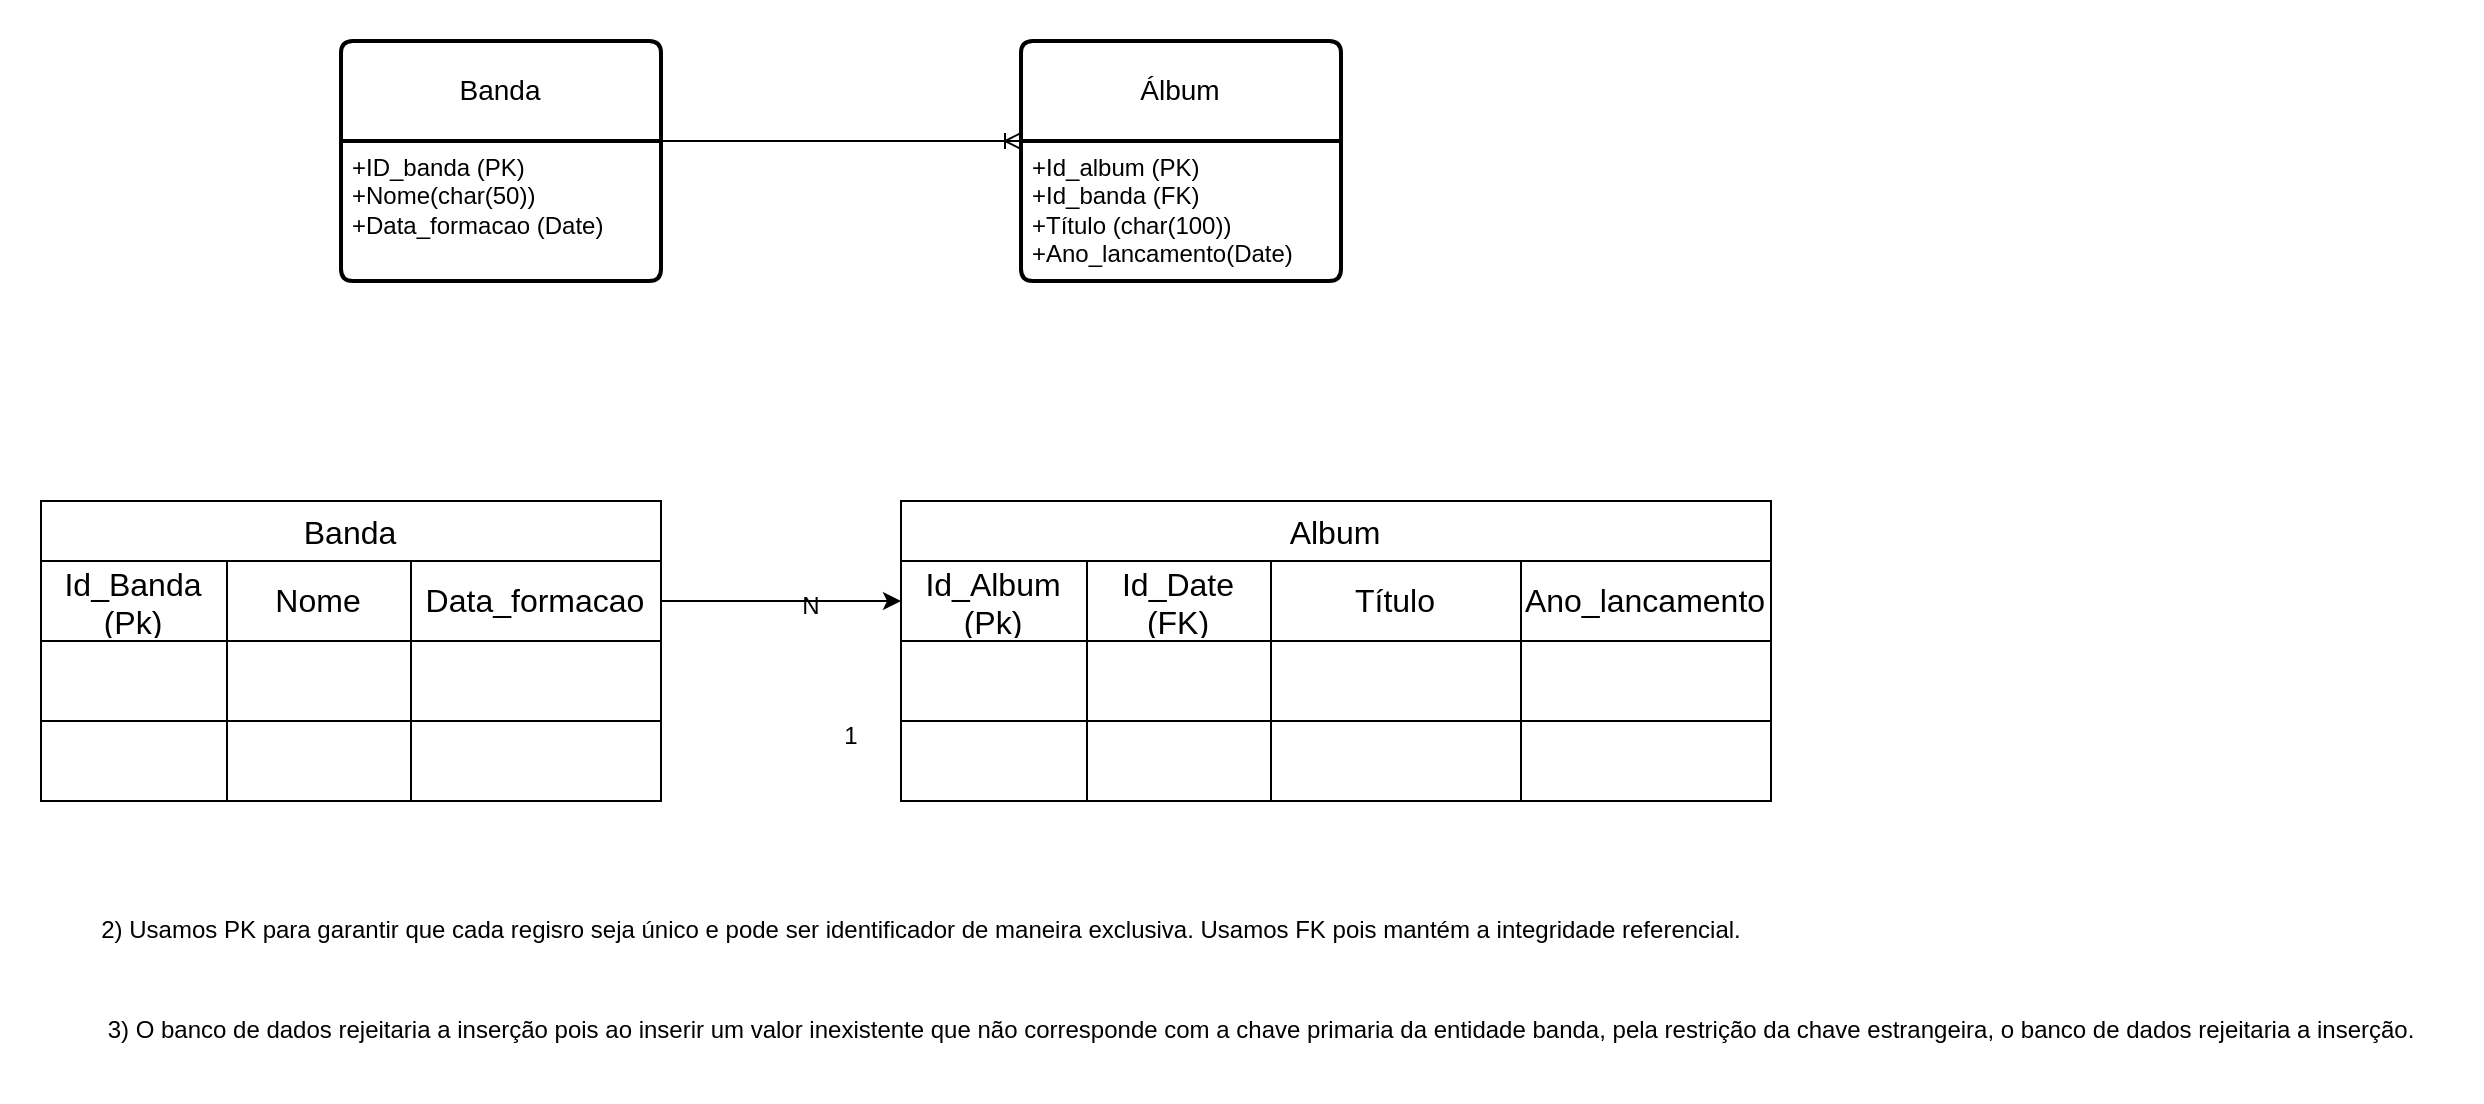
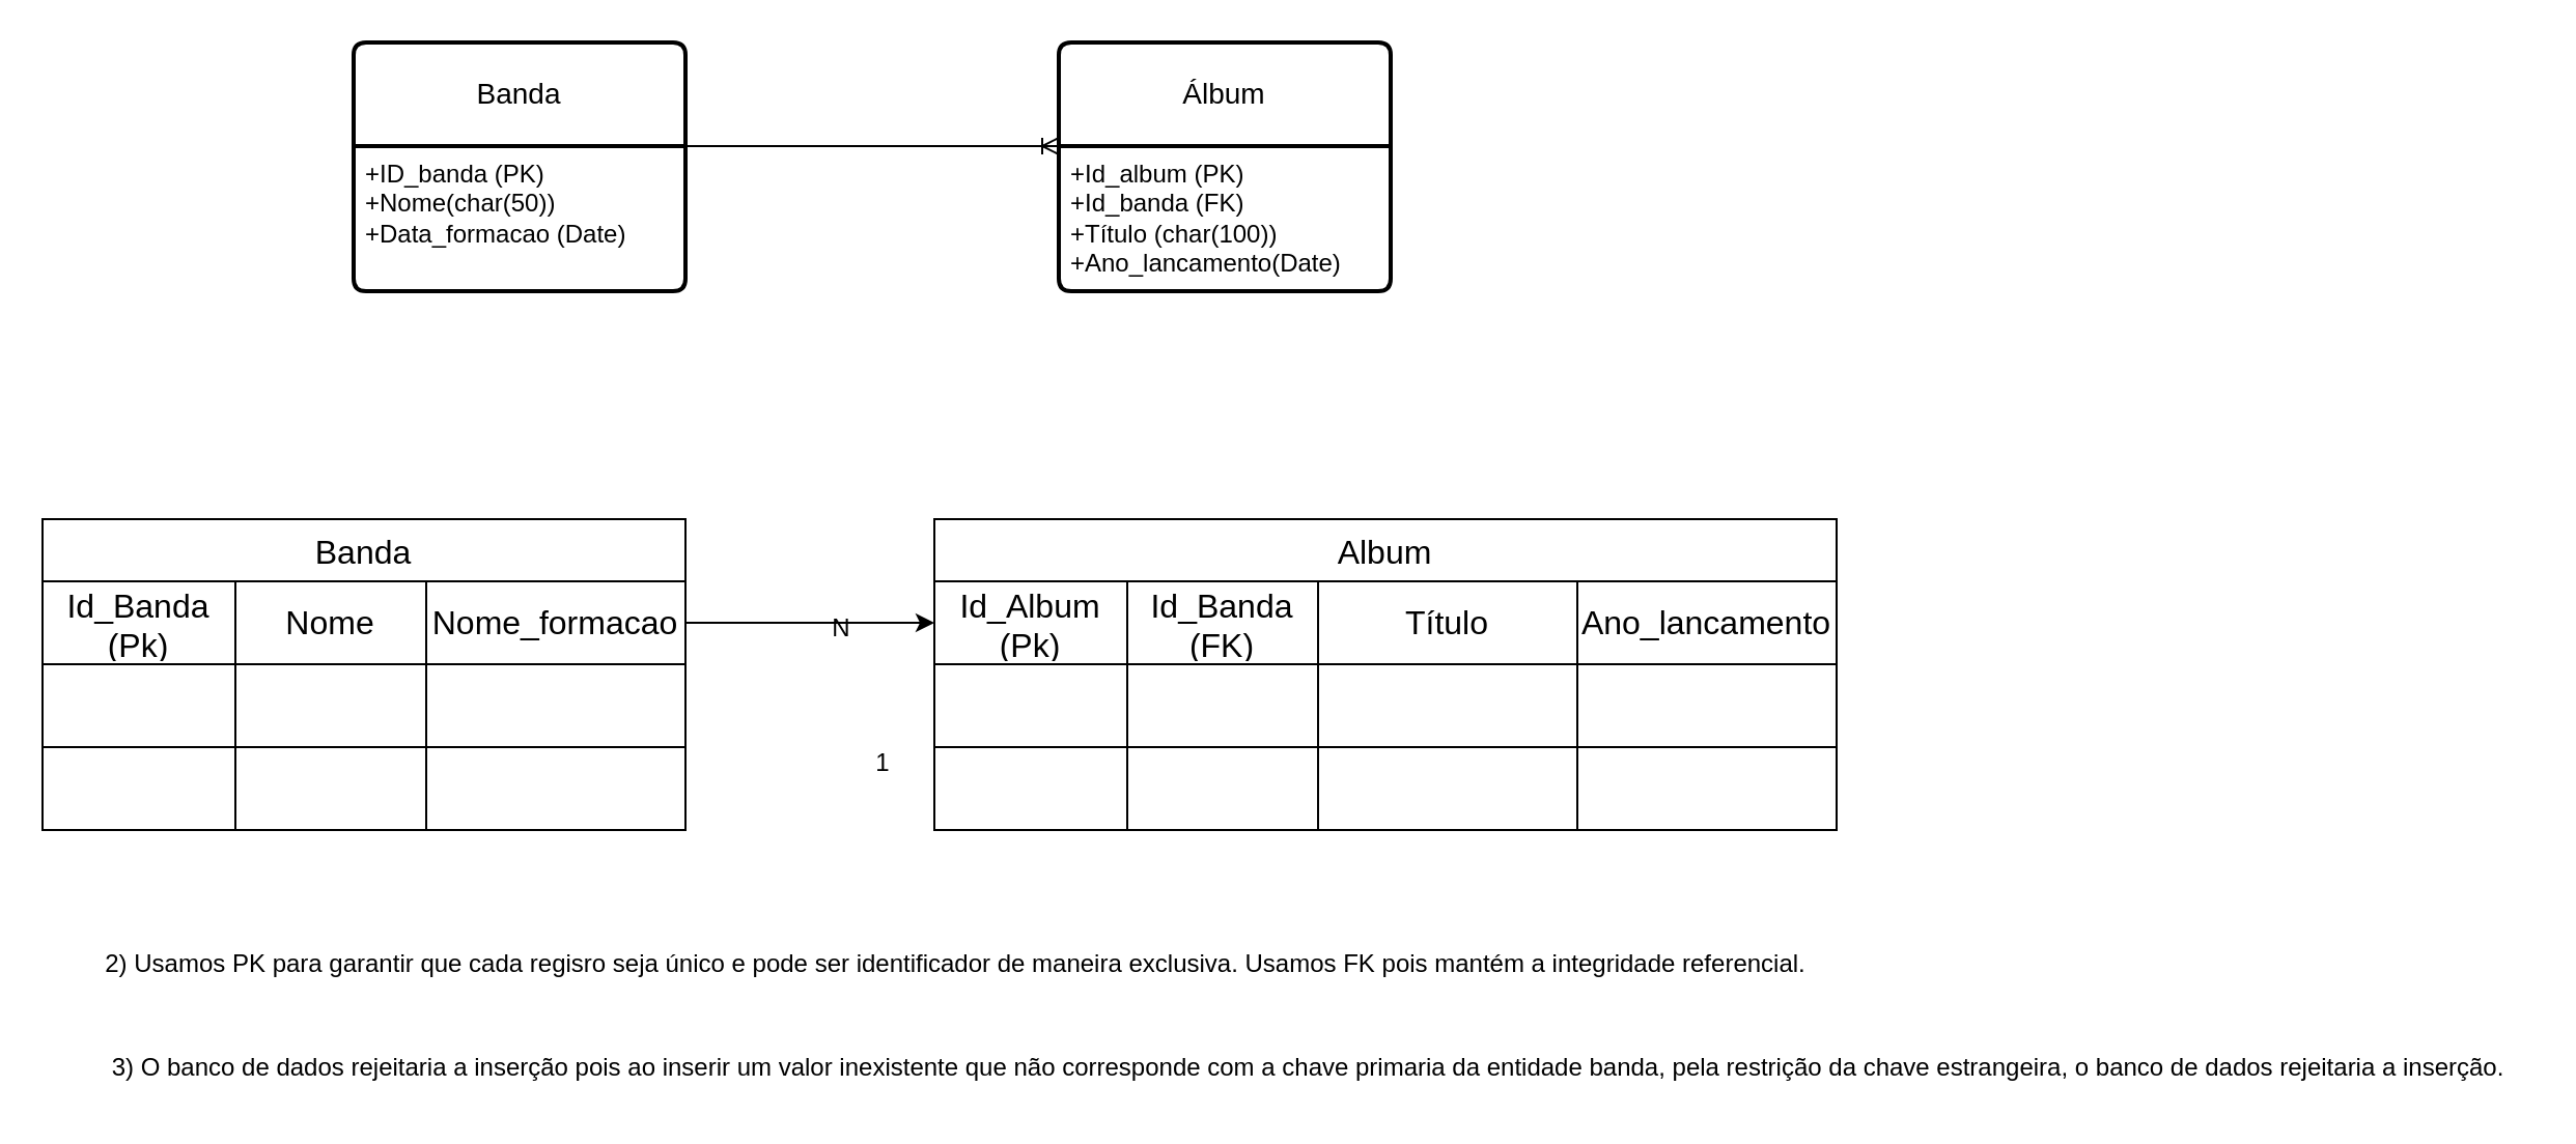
  <mxCell id="0" />
  <mxCell id="1" parent="0" />
  <mxCell id="2" value="Banda" style="swimlane;childLayout=stackLayout;horizontal=1;startSize=50;horizontalStack=0;rounded=1;fontSize=14;fontStyle=0;strokeWidth=2;resizeParent=0;resizeLast=1;shadow=0;dashed=0;align=center;arcSize=4;whiteSpace=wrap;html=1;" vertex="1" parent="1"><mxGeometry x="170" y="20" width="160" height="120" as="geometry" /></mxCell>
  <mxCell id="3" value="+ID_banda (PK)&lt;br&gt;+Nome(char(50))&lt;br&gt;+Data_formacao (Date)" style="align=left;strokeColor=none;fillColor=none;spacingLeft=4;spacingRight=4;fontSize=12;verticalAlign=top;resizable=0;rotatable=0;part=1;html=1;whiteSpace=wrap;" vertex="1" parent="2"><mxGeometry y="50" width="160" height="70" as="geometry" /></mxCell>
  <mxCell id="4" value="Álbum" style="swimlane;childLayout=stackLayout;horizontal=1;startSize=50;horizontalStack=0;rounded=1;fontSize=14;fontStyle=0;strokeWidth=2;resizeParent=0;resizeLast=1;shadow=0;dashed=0;align=center;arcSize=4;whiteSpace=wrap;html=1;" vertex="1" parent="1"><mxGeometry x="510" y="20" width="160" height="120" as="geometry" /></mxCell>
  <mxCell id="5" value="+Id_album (PK)&lt;br&gt;+Id_banda (FK)&lt;br&gt;+Título (char(100))&lt;br&gt;+Ano_lancamento(Date)" style="align=left;strokeColor=none;fillColor=none;spacingLeft=4;spacingRight=4;fontSize=12;verticalAlign=top;resizable=0;rotatable=0;part=1;html=1;whiteSpace=wrap;" vertex="1" parent="4"><mxGeometry y="50" width="160" height="70" as="geometry" /></mxCell>
  <mxCell id="6" value="" style="edgeStyle=entityRelationEdgeStyle;fontSize=12;html=1;endArrow=ERoneToMany;rounded=0;exitX=1;exitY=0;exitDx=0;exitDy=0;entryX=0;entryY=0;entryDx=0;entryDy=0;" edge="1" parent="1" source="3" target="5"><mxGeometry width="100" height="100" relative="1" as="geometry"><mxPoint x="324" y="90" as="sourcePoint" /><mxPoint x="424" y="-10" as="targetPoint" /></mxGeometry></mxCell>
  <mxCell id="7" value="Banda" style="shape=table;startSize=30;container=1;collapsible=0;childLayout=tableLayout;strokeColor=default;fontSize=16;" vertex="1" parent="1"><mxGeometry x="20" y="250" width="310" height="150" as="geometry" /></mxCell>
  <mxCell id="8" value="" style="shape=tableRow;horizontal=0;startSize=0;swimlaneHead=0;swimlaneBody=0;strokeColor=inherit;top=0;left=0;bottom=0;right=0;collapsible=0;dropTarget=0;fillColor=none;points=[[0,0.5],[1,0.5]];portConstraint=eastwest;fontSize=16;" vertex="1" parent="7"><mxGeometry y="30" width="310" height="40" as="geometry" /></mxCell>
  <mxCell id="9" value="Id_Banda (Pk)" style="shape=partialRectangle;html=1;whiteSpace=wrap;connectable=0;strokeColor=inherit;overflow=hidden;fillColor=none;top=0;left=0;bottom=0;right=0;pointerEvents=1;fontSize=16;" vertex="1" parent="8"><mxGeometry width="93" height="40" as="geometry"><mxRectangle width="93" height="40" as="alternateBounds" /></mxGeometry></mxCell>
  <mxCell id="10" value="Nome" style="shape=partialRectangle;html=1;whiteSpace=wrap;connectable=0;strokeColor=inherit;overflow=hidden;fillColor=none;top=0;left=0;bottom=0;right=0;pointerEvents=1;fontSize=16;" vertex="1" parent="8"><mxGeometry x="93" width="92" height="40" as="geometry"><mxRectangle width="92" height="40" as="alternateBounds" /></mxGeometry></mxCell>
- <mxCell id="11" value="Data_formacao" style="shape=partialRectangle;html=1;whiteSpace=wrap;connectable=0;strokeColor=inherit;overflow=hidden;fillColor=none;top=0;left=0;bottom=0;right=0;pointerEvents=1;fontSize=16;" vertex="1" parent="8"><mxGeometry x="185" width="125" height="40" as="geometry"><mxRectangle width="125" height="40" as="alternateBounds" /></mxGeometry></mxCell>
+ <mxCell id="11" value="Nome_formacao" style="shape=partialRectangle;html=1;whiteSpace=wrap;connectable=0;strokeColor=inherit;overflow=hidden;fillColor=none;top=0;left=0;bottom=0;right=0;pointerEvents=1;fontSize=16;" vertex="1" parent="8"><mxGeometry x="185" width="125" height="40" as="geometry"><mxRectangle width="125" height="40" as="alternateBounds" /></mxGeometry></mxCell>
  <mxCell id="12" value="" style="shape=tableRow;horizontal=0;startSize=0;swimlaneHead=0;swimlaneBody=0;strokeColor=inherit;top=0;left=0;bottom=0;right=0;collapsible=0;dropTarget=0;fillColor=none;points=[[0,0.5],[1,0.5]];portConstraint=eastwest;fontSize=16;" vertex="1" parent="7"><mxGeometry y="70" width="310" height="40" as="geometry" /></mxCell>
  <mxCell id="13" value="" style="shape=partialRectangle;html=1;whiteSpace=wrap;connectable=0;strokeColor=inherit;overflow=hidden;fillColor=none;top=0;left=0;bottom=0;right=0;pointerEvents=1;fontSize=16;" vertex="1" parent="12"><mxGeometry width="93" height="40" as="geometry"><mxRectangle width="93" height="40" as="alternateBounds" /></mxGeometry></mxCell>
  <mxCell id="14" value="" style="shape=partialRectangle;html=1;whiteSpace=wrap;connectable=0;strokeColor=inherit;overflow=hidden;fillColor=none;top=0;left=0;bottom=0;right=0;pointerEvents=1;fontSize=16;" vertex="1" parent="12"><mxGeometry x="93" width="92" height="40" as="geometry"><mxRectangle width="92" height="40" as="alternateBounds" /></mxGeometry></mxCell>
  <mxCell id="15" value="" style="shape=partialRectangle;html=1;whiteSpace=wrap;connectable=0;strokeColor=inherit;overflow=hidden;fillColor=none;top=0;left=0;bottom=0;right=0;pointerEvents=1;fontSize=16;" vertex="1" parent="12"><mxGeometry x="185" width="125" height="40" as="geometry"><mxRectangle width="125" height="40" as="alternateBounds" /></mxGeometry></mxCell>
  <mxCell id="16" value="" style="shape=tableRow;horizontal=0;startSize=0;swimlaneHead=0;swimlaneBody=0;strokeColor=inherit;top=0;left=0;bottom=0;right=0;collapsible=0;dropTarget=0;fillColor=none;points=[[0,0.5],[1,0.5]];portConstraint=eastwest;fontSize=16;" vertex="1" parent="7"><mxGeometry y="110" width="310" height="40" as="geometry" /></mxCell>
  <mxCell id="17" value="" style="shape=partialRectangle;html=1;whiteSpace=wrap;connectable=0;strokeColor=inherit;overflow=hidden;fillColor=none;top=0;left=0;bottom=0;right=0;pointerEvents=1;fontSize=16;" vertex="1" parent="16"><mxGeometry width="93" height="40" as="geometry"><mxRectangle width="93" height="40" as="alternateBounds" /></mxGeometry></mxCell>
  <mxCell id="18" value="" style="shape=partialRectangle;html=1;whiteSpace=wrap;connectable=0;strokeColor=inherit;overflow=hidden;fillColor=none;top=0;left=0;bottom=0;right=0;pointerEvents=1;fontSize=16;" vertex="1" parent="16"><mxGeometry x="93" width="92" height="40" as="geometry"><mxRectangle width="92" height="40" as="alternateBounds" /></mxGeometry></mxCell>
  <mxCell id="19" value="" style="shape=partialRectangle;html=1;whiteSpace=wrap;connectable=0;strokeColor=inherit;overflow=hidden;fillColor=none;top=0;left=0;bottom=0;right=0;pointerEvents=1;fontSize=16;" vertex="1" parent="16"><mxGeometry x="185" width="125" height="40" as="geometry"><mxRectangle width="125" height="40" as="alternateBounds" /></mxGeometry></mxCell>
  <mxCell id="20" value="Album" style="shape=table;startSize=30;container=1;collapsible=0;childLayout=tableLayout;strokeColor=default;fontSize=16;" vertex="1" parent="1"><mxGeometry x="450" y="250" width="435" height="150" as="geometry" /></mxCell>
  <mxCell id="21" value="" style="shape=tableRow;horizontal=0;startSize=0;swimlaneHead=0;swimlaneBody=0;strokeColor=inherit;top=0;left=0;bottom=0;right=0;collapsible=0;dropTarget=0;fillColor=none;points=[[0,0.5],[1,0.5]];portConstraint=eastwest;fontSize=16;" vertex="1" parent="20"><mxGeometry y="30" width="435" height="40" as="geometry" /></mxCell>
  <mxCell id="22" value="Id_Album (Pk)" style="shape=partialRectangle;html=1;whiteSpace=wrap;connectable=0;strokeColor=inherit;overflow=hidden;fillColor=none;top=0;left=0;bottom=0;right=0;pointerEvents=1;fontSize=16;" vertex="1" parent="21"><mxGeometry width="93" height="40" as="geometry"><mxRectangle width="93" height="40" as="alternateBounds" /></mxGeometry></mxCell>
- <mxCell id="23" value="Id_Date (FK)" style="shape=partialRectangle;html=1;whiteSpace=wrap;connectable=0;strokeColor=inherit;overflow=hidden;fillColor=none;top=0;left=0;bottom=0;right=0;pointerEvents=1;fontSize=16;" vertex="1" parent="21"><mxGeometry x="93" width="92" height="40" as="geometry"><mxRectangle width="92" height="40" as="alternateBounds" /></mxGeometry></mxCell>
+ <mxCell id="23" value="Id_Banda (FK)" style="shape=partialRectangle;html=1;whiteSpace=wrap;connectable=0;strokeColor=inherit;overflow=hidden;fillColor=none;top=0;left=0;bottom=0;right=0;pointerEvents=1;fontSize=16;" vertex="1" parent="21"><mxGeometry x="93" width="92" height="40" as="geometry"><mxRectangle width="92" height="40" as="alternateBounds" /></mxGeometry></mxCell>
  <mxCell id="24" value="Título" style="shape=partialRectangle;html=1;whiteSpace=wrap;connectable=0;strokeColor=inherit;overflow=hidden;fillColor=none;top=0;left=0;bottom=0;right=0;pointerEvents=1;fontSize=16;" vertex="1" parent="21"><mxGeometry x="185" width="125" height="40" as="geometry"><mxRectangle width="125" height="40" as="alternateBounds" /></mxGeometry></mxCell>
  <mxCell id="25" value="Ano_lancamento" style="shape=partialRectangle;html=1;whiteSpace=wrap;connectable=0;strokeColor=inherit;overflow=hidden;fillColor=none;top=0;left=0;bottom=0;right=0;pointerEvents=1;fontSize=16;" vertex="1" parent="21"><mxGeometry x="310" width="125" height="40" as="geometry"><mxRectangle width="125" height="40" as="alternateBounds" /></mxGeometry></mxCell>
  <mxCell id="26" value="" style="shape=tableRow;horizontal=0;startSize=0;swimlaneHead=0;swimlaneBody=0;strokeColor=inherit;top=0;left=0;bottom=0;right=0;collapsible=0;dropTarget=0;fillColor=none;points=[[0,0.5],[1,0.5]];portConstraint=eastwest;fontSize=16;" vertex="1" parent="20"><mxGeometry y="70" width="435" height="40" as="geometry" /></mxCell>
  <mxCell id="27" value="" style="shape=partialRectangle;html=1;whiteSpace=wrap;connectable=0;strokeColor=inherit;overflow=hidden;fillColor=none;top=0;left=0;bottom=0;right=0;pointerEvents=1;fontSize=16;" vertex="1" parent="26"><mxGeometry width="93" height="40" as="geometry"><mxRectangle width="93" height="40" as="alternateBounds" /></mxGeometry></mxCell>
  <mxCell id="28" value="" style="shape=partialRectangle;html=1;whiteSpace=wrap;connectable=0;strokeColor=inherit;overflow=hidden;fillColor=none;top=0;left=0;bottom=0;right=0;pointerEvents=1;fontSize=16;" vertex="1" parent="26"><mxGeometry x="93" width="92" height="40" as="geometry"><mxRectangle width="92" height="40" as="alternateBounds" /></mxGeometry></mxCell>
  <mxCell id="29" value="" style="shape=partialRectangle;html=1;whiteSpace=wrap;connectable=0;strokeColor=inherit;overflow=hidden;fillColor=none;top=0;left=0;bottom=0;right=0;pointerEvents=1;fontSize=16;" vertex="1" parent="26"><mxGeometry x="185" width="125" height="40" as="geometry"><mxRectangle width="125" height="40" as="alternateBounds" /></mxGeometry></mxCell>
  <mxCell id="30" style="shape=partialRectangle;html=1;whiteSpace=wrap;connectable=0;strokeColor=inherit;overflow=hidden;fillColor=none;top=0;left=0;bottom=0;right=0;pointerEvents=1;fontSize=16;" vertex="1" parent="26"><mxGeometry x="310" width="125" height="40" as="geometry"><mxRectangle width="125" height="40" as="alternateBounds" /></mxGeometry></mxCell>
  <mxCell id="31" value="" style="shape=tableRow;horizontal=0;startSize=0;swimlaneHead=0;swimlaneBody=0;strokeColor=inherit;top=0;left=0;bottom=0;right=0;collapsible=0;dropTarget=0;fillColor=none;points=[[0,0.5],[1,0.5]];portConstraint=eastwest;fontSize=16;" vertex="1" parent="20"><mxGeometry y="110" width="435" height="40" as="geometry" /></mxCell>
  <mxCell id="32" value="" style="shape=partialRectangle;html=1;whiteSpace=wrap;connectable=0;strokeColor=inherit;overflow=hidden;fillColor=none;top=0;left=0;bottom=0;right=0;pointerEvents=1;fontSize=16;" vertex="1" parent="31"><mxGeometry width="93" height="40" as="geometry"><mxRectangle width="93" height="40" as="alternateBounds" /></mxGeometry></mxCell>
  <mxCell id="33" value="" style="shape=partialRectangle;html=1;whiteSpace=wrap;connectable=0;strokeColor=inherit;overflow=hidden;fillColor=none;top=0;left=0;bottom=0;right=0;pointerEvents=1;fontSize=16;" vertex="1" parent="31"><mxGeometry x="93" width="92" height="40" as="geometry"><mxRectangle width="92" height="40" as="alternateBounds" /></mxGeometry></mxCell>
  <mxCell id="34" value="" style="shape=partialRectangle;html=1;whiteSpace=wrap;connectable=0;strokeColor=inherit;overflow=hidden;fillColor=none;top=0;left=0;bottom=0;right=0;pointerEvents=1;fontSize=16;" vertex="1" parent="31"><mxGeometry x="185" width="125" height="40" as="geometry"><mxRectangle width="125" height="40" as="alternateBounds" /></mxGeometry></mxCell>
  <mxCell id="35" style="shape=partialRectangle;html=1;whiteSpace=wrap;connectable=0;strokeColor=inherit;overflow=hidden;fillColor=none;top=0;left=0;bottom=0;right=0;pointerEvents=1;fontSize=16;" vertex="1" parent="31"><mxGeometry x="310" width="125" height="40" as="geometry"><mxRectangle width="125" height="40" as="alternateBounds" /></mxGeometry></mxCell>
  <mxCell id="36" style="edgeStyle=orthogonalEdgeStyle;rounded=0;orthogonalLoop=1;jettySize=auto;html=1;" edge="1" parent="1" source="8" target="21"><mxGeometry relative="1" as="geometry" /></mxCell>
  <mxCell id="37" value="1" style="text;html=1;align=center;verticalAlign=middle;resizable=0;points=[];autosize=1;strokeColor=none;fillColor=none;" vertex="1" parent="1"><mxGeometry x="410" y="353" width="30" height="30" as="geometry" /></mxCell>
  <mxCell id="38" value="N" style="text;html=1;align=center;verticalAlign=middle;resizable=0;points=[];autosize=1;strokeColor=none;fillColor=none;" vertex="1" parent="1"><mxGeometry x="390" y="288" width="30" height="30" as="geometry" /></mxCell>
  <mxCell id="39" value="2) Usamos PK para garantir que cada regisro seja único e pode ser identificador de maneira exclusiva. Usamos FK pois mantém a integridade referencial." style="text;html=1;align=center;verticalAlign=middle;resizable=0;points=[];autosize=1;strokeColor=none;fillColor=none;" vertex="1" parent="1"><mxGeometry x="40" y="450" width="840" height="30" as="geometry" /></mxCell>
  <mxCell id="40" value="3) O banco de dados rejeitaria a inserção pois ao inserir um valor inexistente que não corresponde com a chave primaria da entidade banda, pela restrição da chave estrangeira, o banco de dados rejeitaria a inserção." style="text;html=1;align=center;verticalAlign=middle;resizable=0;points=[];autosize=1;strokeColor=none;fillColor=none;" vertex="1" parent="1"><mxGeometry x="40" y="500" width="1180" height="30" as="geometry" /></mxCell>
